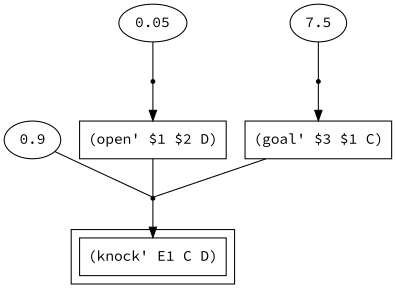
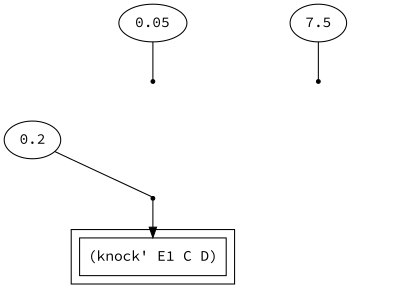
  digraph {
    fontname="Source Code Pro"
    rankdir=TB
    node [fontname="Source Code Pro"]
    edge [arrowhead=none fontname="Source Code Pro"]
    n1 [label="(knock' E1 C D)" shape=box]
-   n2 [label=0.9]
+   n2 [label=0.2]
    r0 [shape=point]
    n4 [label=0.05]
    r1 [shape=point]
-   n6 [label="(open' $1 $2 D)" shape=box]
    n7 [label=7.5]
    r2 [shape=point]
-   n9 [label="(goal' $3 $1 C)" shape=box]
    subgraph cluster_1 {
      n1
    }
    n2 -> r0
    r0 -> n1 [arrowhead=""]
    n4 -> r1
-   r1 -> n6 [arrowhead=""]
-   n6 -> r0
    n7 -> r2
-   r2 -> n9 [arrowhead=""]
-   n9 -> r0
  }
